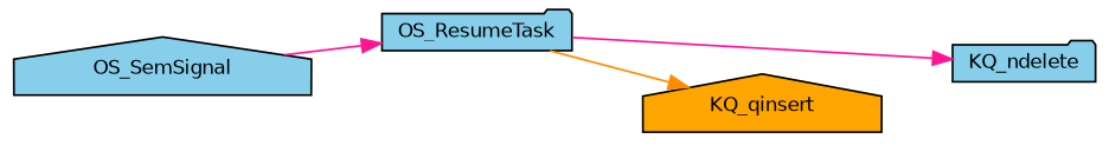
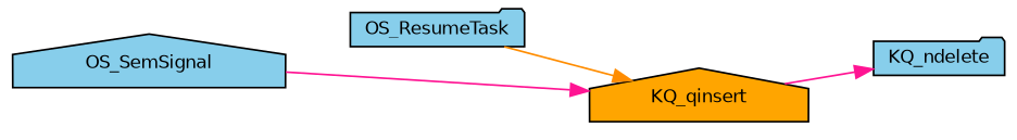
  digraph {
    rankdir=LR
    node [color=black fillcolor=skyblue fontname=Helvetica fontsize=10 shape=house style=filled]
    edge [arrowhead=normal color=deeppink fontname=Helvetica fontsize=10 labelfontname=Helvetica labelfontsize=10 style=solid]
    n1 [fontcolor=black height=0.2 label=OS_SemSignal width=0.4]
    n2 [height=0.2 label=OS_ResumeTask shape=folder width=0.4]
    n3 [height=0.2 label=KQ_ndelete shape=folder width=0.4]
    n4 [fillcolor=orange height=0.2 label=KQ_qinsert width=0.4]
-   n1 -> n2
-   n2 -> n3
+   n1 -> n4
+   n4 -> n3
    n2 -> n4 [color=darkorange]
  }
